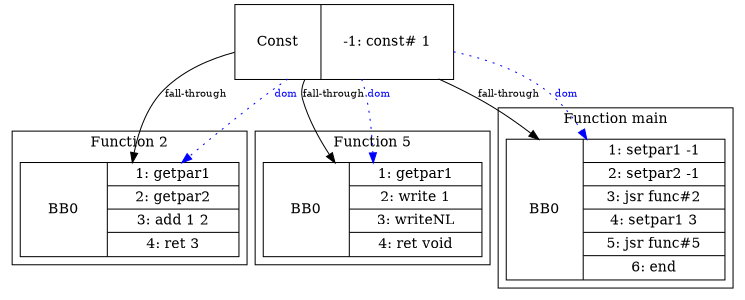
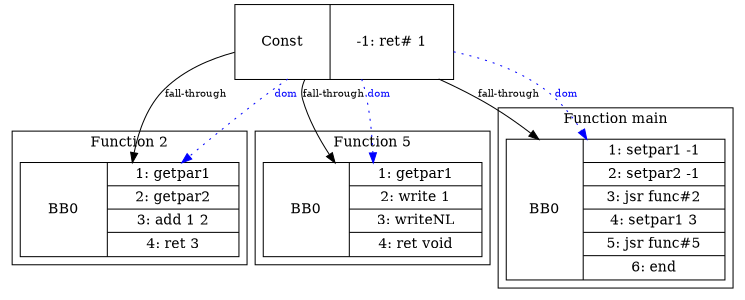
  digraph {
    node [shape=record]
    edge [fontsize=10]
    n1 [height=1.0 label="BB0 | {1: getpar1 | 2: getpar2 | 3: add 1 2 | 4: ret 3}" width=3.0]
    n2 [height=1.0 label="BB0 | {1: getpar1 | 2: write 1 | 3: writeNL | 4: ret void}" width=3.0]
    n3 [height=1.0 label="BB0 | {1: setpar1 -1 | 2: setpar2 -1 | 3: jsr func#2 | 4: setpar1 3 | 5: jsr func#5 | 6: end}" width=3.0]
-   n4 [height=1.0 label="Const | {-1: const# 1}" width=3.0]
+   n4 [height=1.0 label="Const | {-1: ret# 1}" width=3.0]
    subgraph cluster_1 {
      label="Function 2"
      nodesep=0.5
      rankdir=TB
      ranksep=1.0
      n1
    }
    subgraph cluster_2 {
      label="Function 5"
      nodesep=0.5
      rankdir=TB
      ranksep=1.0
      n2
    }
    subgraph cluster_3 {
      label="Function main"
      nodesep=0.5
      rankdir=TB
      ranksep=1.0
      n3
    }
    subgraph sub_4 {
      n1
      n2
      n3
      n4
    }
    n4 -> n1 [label="fall-through"]
    n4 -> n1 [color=blue fontcolor=blue label=dom style=dotted]
    n4 -> n2 [label="fall-through"]
    n4 -> n2 [color=blue fontcolor=blue label=dom style=dotted]
    n4 -> n3 [label="fall-through"]
    n4 -> n3 [color=blue fontcolor=blue label=dom style=dotted]
  }
